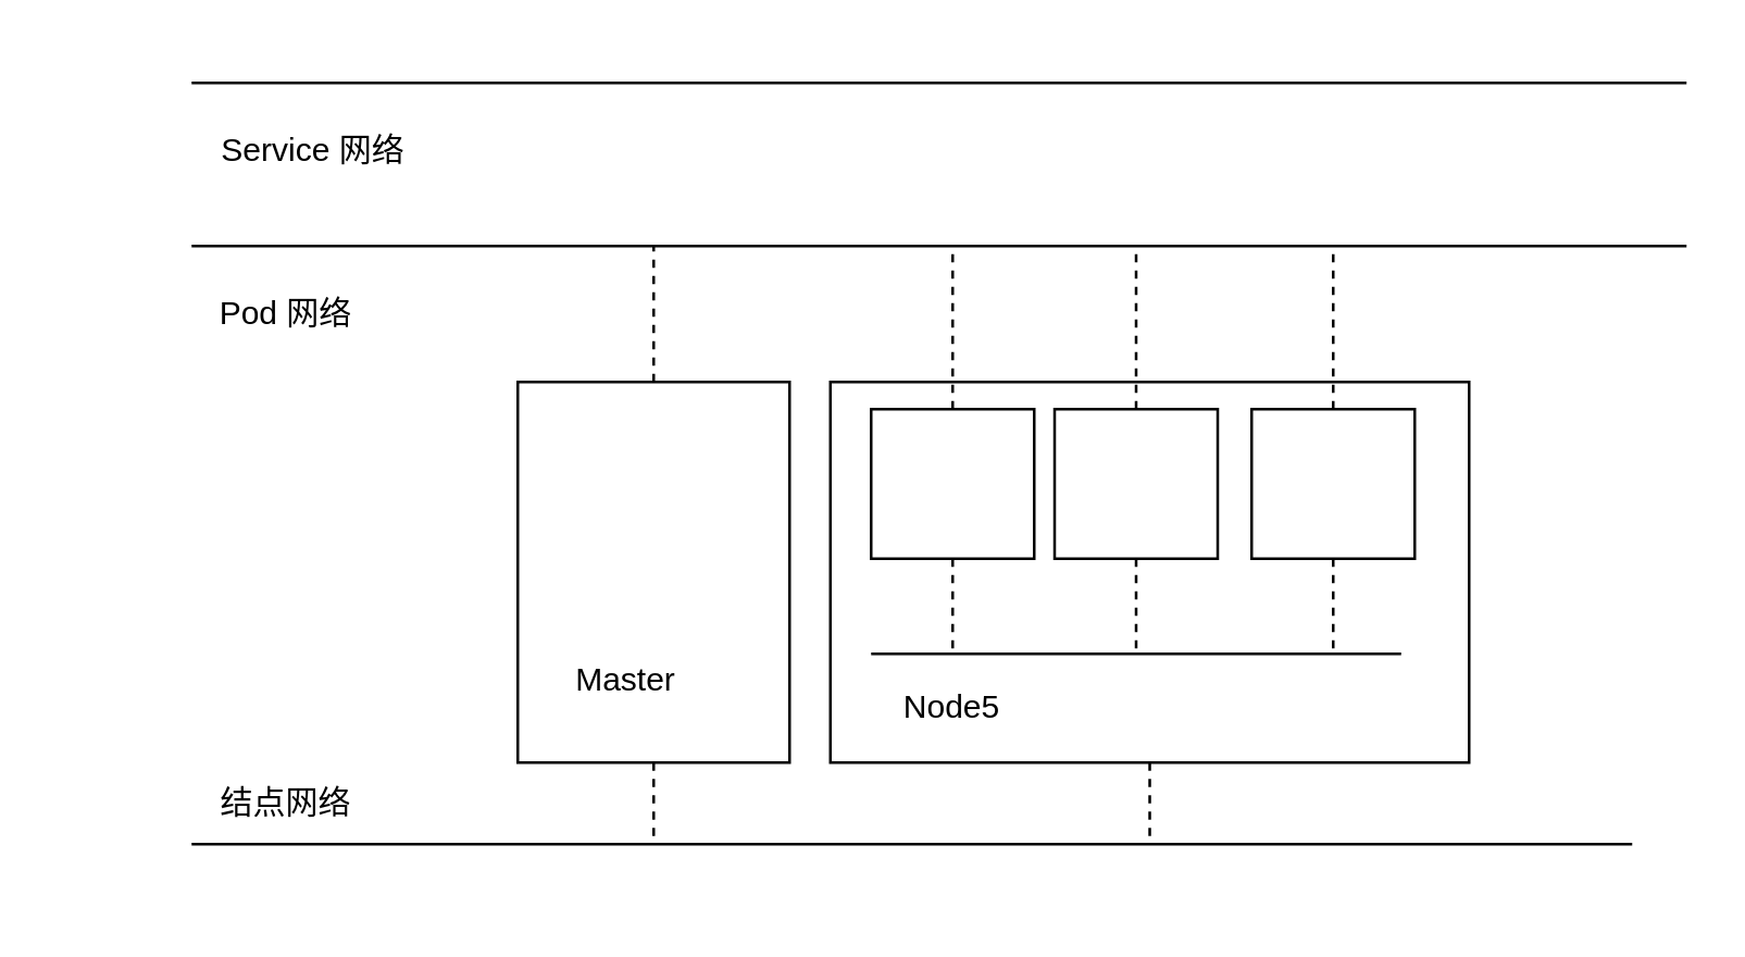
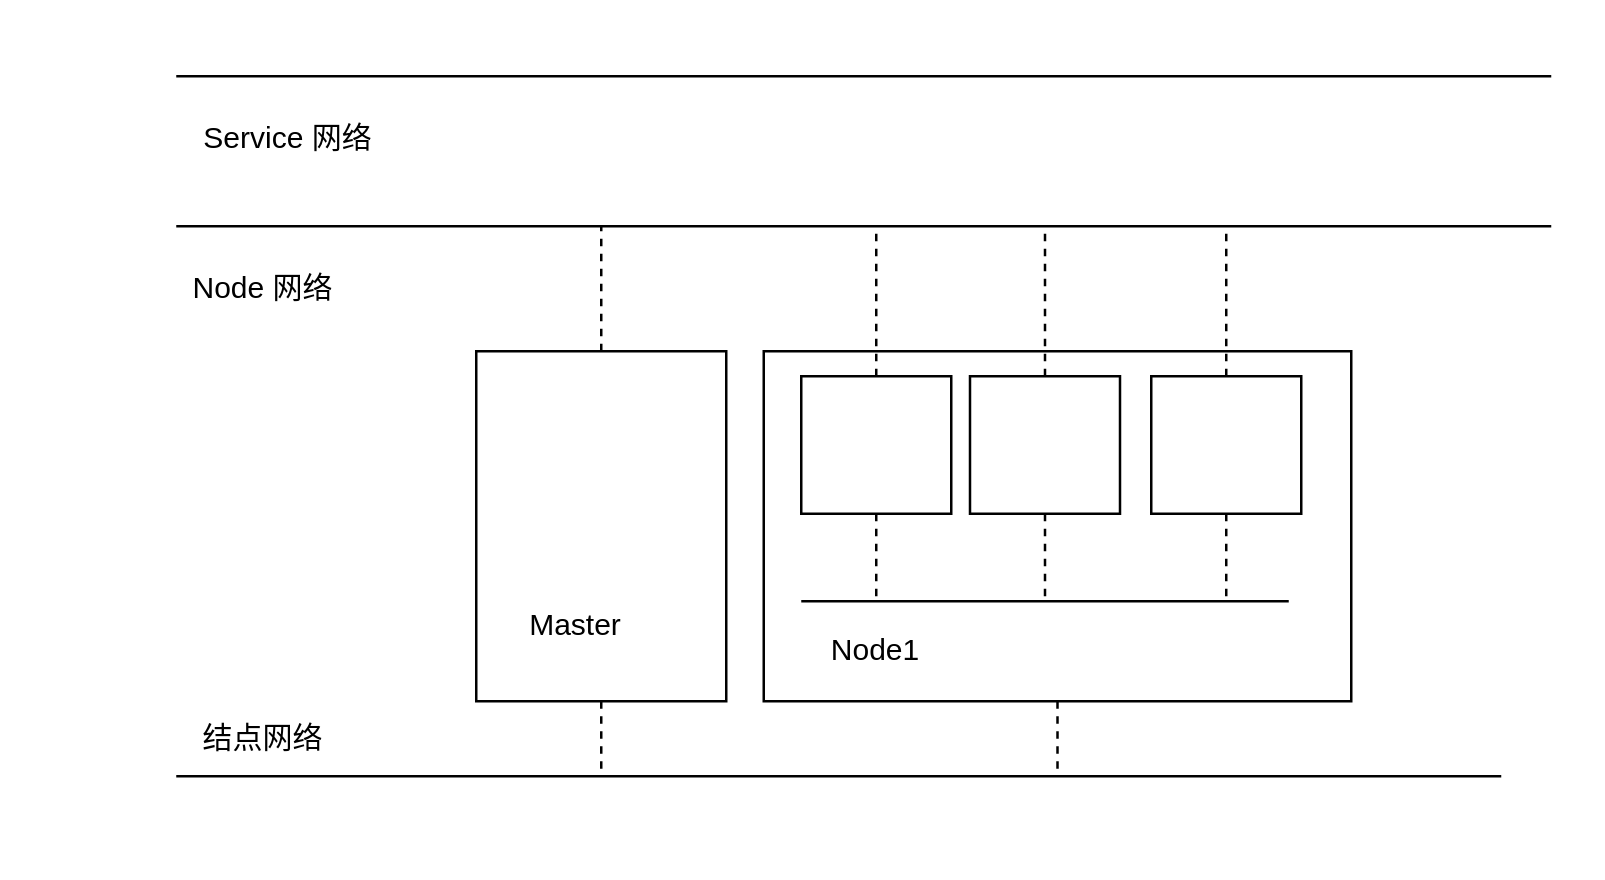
  <mxCell id="0" />
  <mxCell id="1" parent="0" />
  <mxCell id="2" value="" style="endArrow=none;html=1;" edge="1" parent="1"><mxGeometry width="50" height="50" relative="1" as="geometry"><mxPoint x="70" y="30" as="sourcePoint" /><mxPoint x="620" y="30" as="targetPoint" /></mxGeometry></mxCell>
  <mxCell id="3" value="" style="endArrow=none;html=1;" edge="1" parent="1"><mxGeometry width="50" height="50" relative="1" as="geometry"><mxPoint x="70" y="90" as="sourcePoint" /><mxPoint x="620" y="90" as="targetPoint" /></mxGeometry></mxCell>
  <mxCell id="4" value="Service 网络" style="text;html=1;strokeColor=none;fillColor=none;align=center;verticalAlign=middle;whiteSpace=wrap;rounded=0;" vertex="1" parent="1"><mxGeometry x="30" y="20" width="170" height="70" as="geometry" /></mxCell>
- <mxCell id="5" value="Pod 网络" style="text;html=1;strokeColor=none;fillColor=none;align=center;verticalAlign=middle;whiteSpace=wrap;rounded=0;" vertex="1" parent="1"><mxGeometry x="20" y="80" width="170" height="70" as="geometry" /></mxCell>
+ <mxCell id="5" value="Node 网络" style="text;html=1;strokeColor=none;fillColor=none;align=center;verticalAlign=middle;whiteSpace=wrap;rounded=0;" vertex="1" parent="1"><mxGeometry x="20" y="80" width="170" height="70" as="geometry" /></mxCell>
  <mxCell id="6" value="" style="endArrow=none;html=1;" edge="1" parent="1"><mxGeometry width="50" height="50" relative="1" as="geometry"><mxPoint x="70" y="310" as="sourcePoint" /><mxPoint x="600" y="310" as="targetPoint" /></mxGeometry></mxCell>
  <mxCell id="7" style="edgeStyle=orthogonalEdgeStyle;rounded=0;orthogonalLoop=1;jettySize=auto;html=1;dashed=1;endArrow=none;endFill=0;" edge="1" parent="1" source="9"><mxGeometry relative="1" as="geometry"><mxPoint x="240" y="310" as="targetPoint" /></mxGeometry></mxCell>
  <mxCell id="8" style="edgeStyle=orthogonalEdgeStyle;rounded=0;orthogonalLoop=1;jettySize=auto;html=1;dashed=1;endArrow=none;endFill=0;" edge="1" parent="1" source="9"><mxGeometry relative="1" as="geometry"><mxPoint x="240" y="90" as="targetPoint" /></mxGeometry></mxCell>
  <mxCell id="9" value="" style="rounded=0;whiteSpace=wrap;html=1;" vertex="1" parent="1"><mxGeometry x="190" y="140" width="100" height="140" as="geometry" /></mxCell>
  <mxCell id="10" style="edgeStyle=orthogonalEdgeStyle;rounded=0;orthogonalLoop=1;jettySize=auto;html=1;dashed=1;endArrow=none;endFill=0;" edge="1" parent="1" source="11"><mxGeometry relative="1" as="geometry"><mxPoint x="422.5" y="310" as="targetPoint" /></mxGeometry></mxCell>
  <mxCell id="11" value="" style="rounded=0;whiteSpace=wrap;html=1;" vertex="1" parent="1"><mxGeometry x="305" y="140" width="235" height="140" as="geometry" /></mxCell>
  <mxCell id="12" style="edgeStyle=orthogonalEdgeStyle;rounded=0;orthogonalLoop=1;jettySize=auto;html=1;endArrow=none;endFill=0;dashed=1;" edge="1" parent="1" source="14"><mxGeometry relative="1" as="geometry"><mxPoint x="350" y="90" as="targetPoint" /></mxGeometry></mxCell>
  <mxCell id="13" style="edgeStyle=orthogonalEdgeStyle;rounded=0;orthogonalLoop=1;jettySize=auto;html=1;dashed=1;endArrow=none;endFill=0;" edge="1" parent="1" source="14"><mxGeometry relative="1" as="geometry"><mxPoint x="350" y="240" as="targetPoint" /></mxGeometry></mxCell>
  <mxCell id="14" value="" style="rounded=0;whiteSpace=wrap;html=1;" vertex="1" parent="1"><mxGeometry x="320" y="150" width="60" height="55" as="geometry" /></mxCell>
  <mxCell id="15" style="edgeStyle=orthogonalEdgeStyle;rounded=0;orthogonalLoop=1;jettySize=auto;html=1;dashed=1;endArrow=none;endFill=0;" edge="1" parent="1" source="17"><mxGeometry relative="1" as="geometry"><mxPoint x="417.5" y="90" as="targetPoint" /></mxGeometry></mxCell>
  <mxCell id="16" style="edgeStyle=orthogonalEdgeStyle;rounded=0;orthogonalLoop=1;jettySize=auto;html=1;dashed=1;endArrow=none;endFill=0;" edge="1" parent="1" source="17"><mxGeometry relative="1" as="geometry"><mxPoint x="417.5" y="240" as="targetPoint" /></mxGeometry></mxCell>
  <mxCell id="17" value="" style="rounded=0;whiteSpace=wrap;html=1;" vertex="1" parent="1"><mxGeometry x="387.5" y="150" width="60" height="55" as="geometry" /></mxCell>
  <mxCell id="18" style="edgeStyle=orthogonalEdgeStyle;rounded=0;orthogonalLoop=1;jettySize=auto;html=1;dashed=1;endArrow=none;endFill=0;" edge="1" parent="1" source="20"><mxGeometry relative="1" as="geometry"><mxPoint x="490" y="90" as="targetPoint" /></mxGeometry></mxCell>
  <mxCell id="19" style="edgeStyle=orthogonalEdgeStyle;rounded=0;orthogonalLoop=1;jettySize=auto;html=1;dashed=1;endArrow=none;endFill=0;" edge="1" parent="1" source="20"><mxGeometry relative="1" as="geometry"><mxPoint x="490" y="240" as="targetPoint" /></mxGeometry></mxCell>
  <mxCell id="20" value="" style="rounded=0;whiteSpace=wrap;html=1;" vertex="1" parent="1"><mxGeometry x="460" y="150" width="60" height="55" as="geometry" /></mxCell>
  <mxCell id="21" value="" style="endArrow=none;html=1;" edge="1" parent="1"><mxGeometry width="50" height="50" relative="1" as="geometry"><mxPoint x="320" y="240" as="sourcePoint" /><mxPoint x="515" y="240" as="targetPoint" /></mxGeometry></mxCell>
- <mxCell id="22" value="Node5" style="text;html=1;strokeColor=none;fillColor=none;align=center;verticalAlign=middle;whiteSpace=wrap;rounded=0;" vertex="1" parent="1"><mxGeometry x="330" y="250" width="40" height="20" as="geometry" /></mxCell>
+ <mxCell id="22" value="Node1" style="text;html=1;strokeColor=none;fillColor=none;align=center;verticalAlign=middle;whiteSpace=wrap;rounded=0;" vertex="1" parent="1"><mxGeometry x="330" y="250" width="40" height="20" as="geometry" /></mxCell>
  <mxCell id="23" value="Master" style="text;html=1;strokeColor=none;fillColor=none;align=center;verticalAlign=middle;whiteSpace=wrap;rounded=0;" vertex="1" parent="1"><mxGeometry x="210" y="240" width="40" height="20" as="geometry" /></mxCell>
  <mxCell id="24" value="结点网络" style="text;html=1;strokeColor=none;fillColor=none;align=center;verticalAlign=middle;whiteSpace=wrap;rounded=0;" vertex="1" parent="1"><mxGeometry x="20" y="260" width="170" height="70" as="geometry" /></mxCell>
